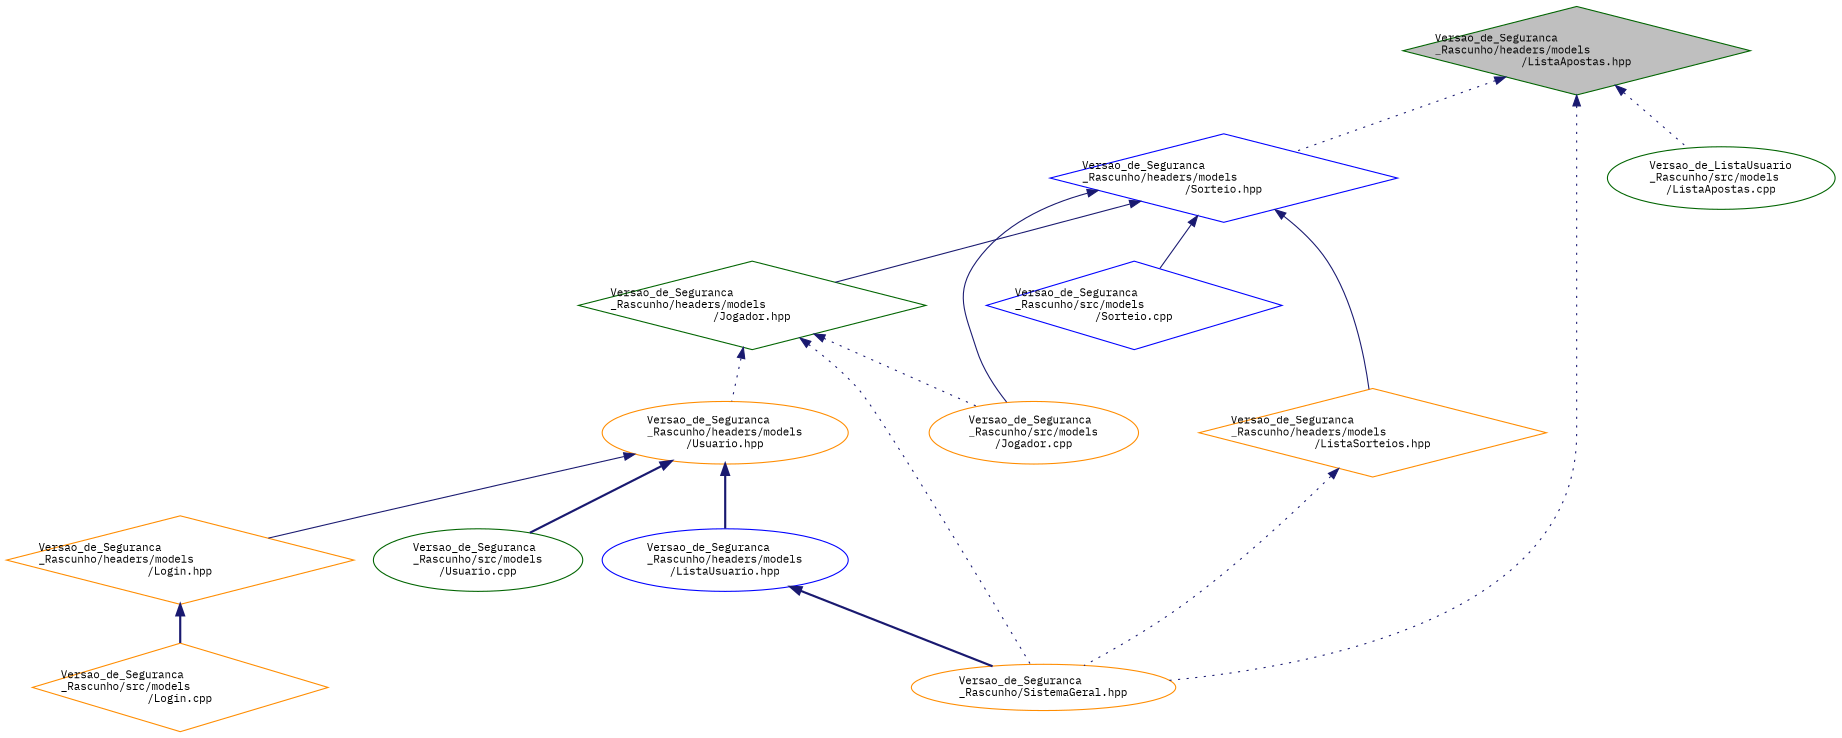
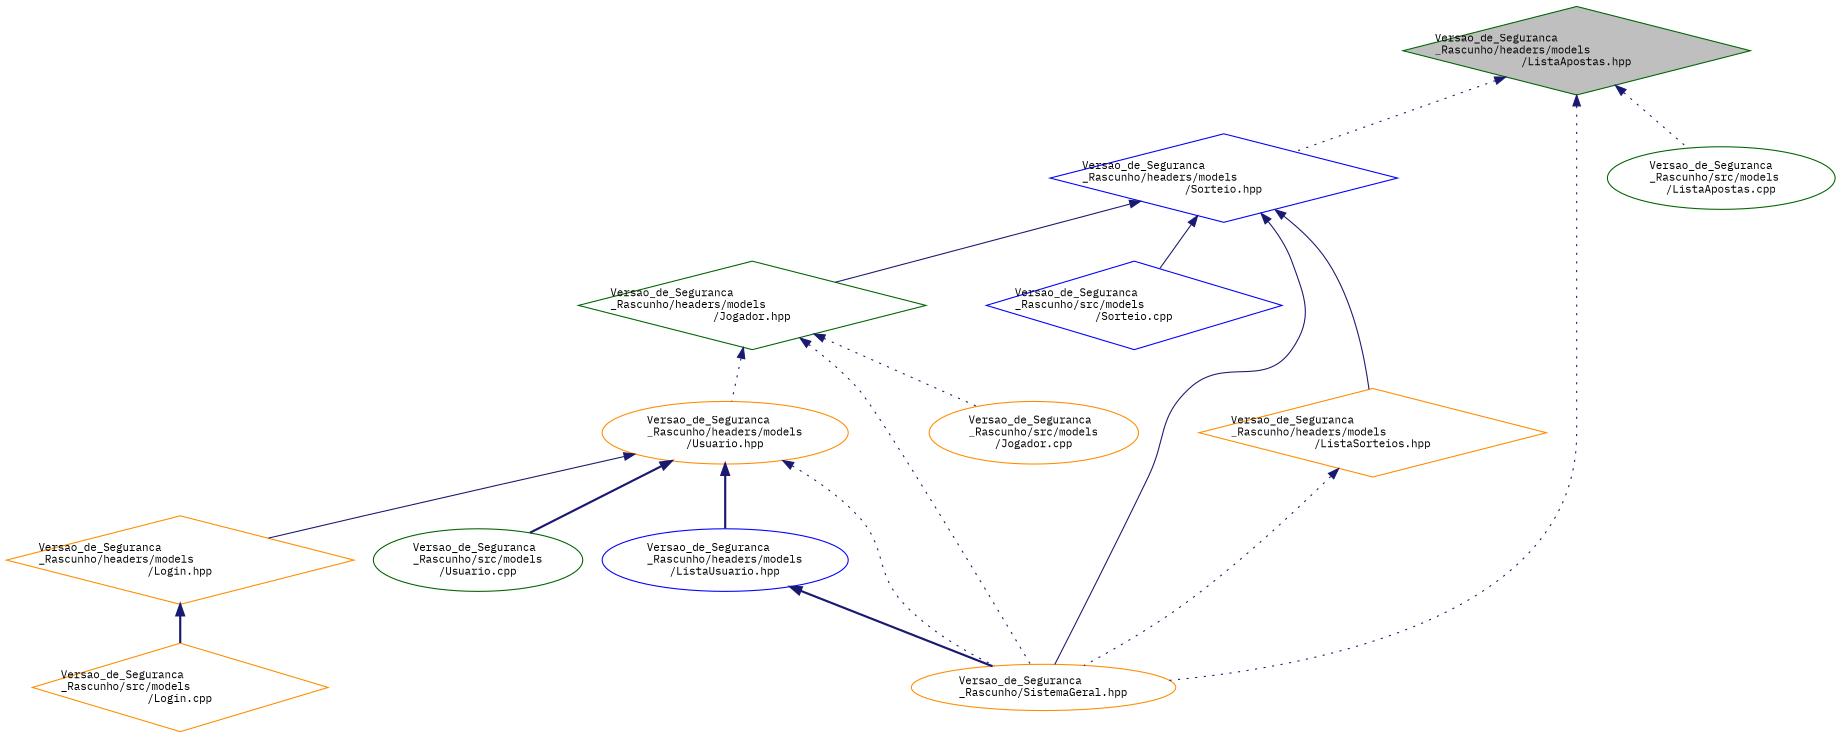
  digraph {
    fontname="IBM Plex Mono"
    node [color=darkorange fillcolor=white fontname="IBM Plex Mono" fontsize=10 shape=diamond style=filled]
    edge [color=midnightblue dir=back fontname="IBM Plex Mono" fontsize=10 labelfontname=Helvetica labelfontsize=10 style=dotted]
    n1 [color=darkgreen fillcolor=grey75 fontcolor=black height=0.2 label="Versao_de_Seguranca\l_Rascunho/headers/models\l/ListaApostas.hpp" width=0.4]
    n2 [color=blue height=0.2 label="Versao_de_Seguranca\l_Rascunho/headers/models\l/Sorteio.hpp" width=0.4]
    n3 [height=0.2 label="Versao_de_Seguranca\l_Rascunho/SistemaGeral.hpp" shape=ellipse width=0.4]
-   n4 [color=darkgreen height=0.2 label="Versao_de_ListaUsuario\l_Rascunho/src/models\l/ListaApostas.cpp" shape=ellipse width=0.4]
+   n4 [color=darkgreen height=0.2 label="Versao_de_Seguranca\l_Rascunho/src/models\l/ListaApostas.cpp" shape=ellipse width=0.4]
    n5 [color=darkgreen height=0.2 label="Versao_de_Seguranca\l_Rascunho/headers/models\l/Jogador.hpp" width=0.4]
    n6 [height=0.2 label="Versao_de_Seguranca\l_Rascunho/headers/models\l/ListaSorteios.hpp" width=0.4]
    n7 [color=blue height=0.2 label="Versao_de_Seguranca\l_Rascunho/src/models\l/Sorteio.cpp" width=0.4]
    n8 [height=0.2 label="Versao_de_Seguranca\l_Rascunho/headers/models\l/Usuario.hpp" shape=ellipse width=0.4]
    n9 [height=0.2 label="Versao_de_Seguranca\l_Rascunho/src/models\l/Jogador.cpp" shape=ellipse width=0.4]
    n10 [color=blue height=0.2 label="Versao_de_Seguranca\l_Rascunho/headers/models\l/ListaUsuario.hpp" shape=ellipse width=0.4]
    n11 [height=0.2 label="Versao_de_Seguranca\l_Rascunho/headers/models\l/Login.hpp" width=0.4]
    n12 [color=darkgreen height=0.2 label="Versao_de_Seguranca\l_Rascunho/src/models\l/Usuario.cpp" shape=ellipse width=0.4]
    n13 [height=0.2 label="Versao_de_Seguranca\l_Rascunho/src/models\l/Login.cpp" width=0.4]
    n1 -> n2
    n1 -> n3
    n1 -> n4
-   n2 -> n9 [style=solid]
+   n2 -> n3 [style=solid]
    n2 -> n5 [style=solid]
    n2 -> n6 [style=solid]
    n2 -> n7 [style=solid]
    n5 -> n3
    n5 -> n8
    n5 -> n9
    n6 -> n3
+   n8 -> n3
    n8 -> n10 [style=bold]
    n8 -> n11 [style=solid]
    n8 -> n12 [style=bold]
    n10 -> n3 [style=bold]
    n11 -> n13 [style=bold]
  }
